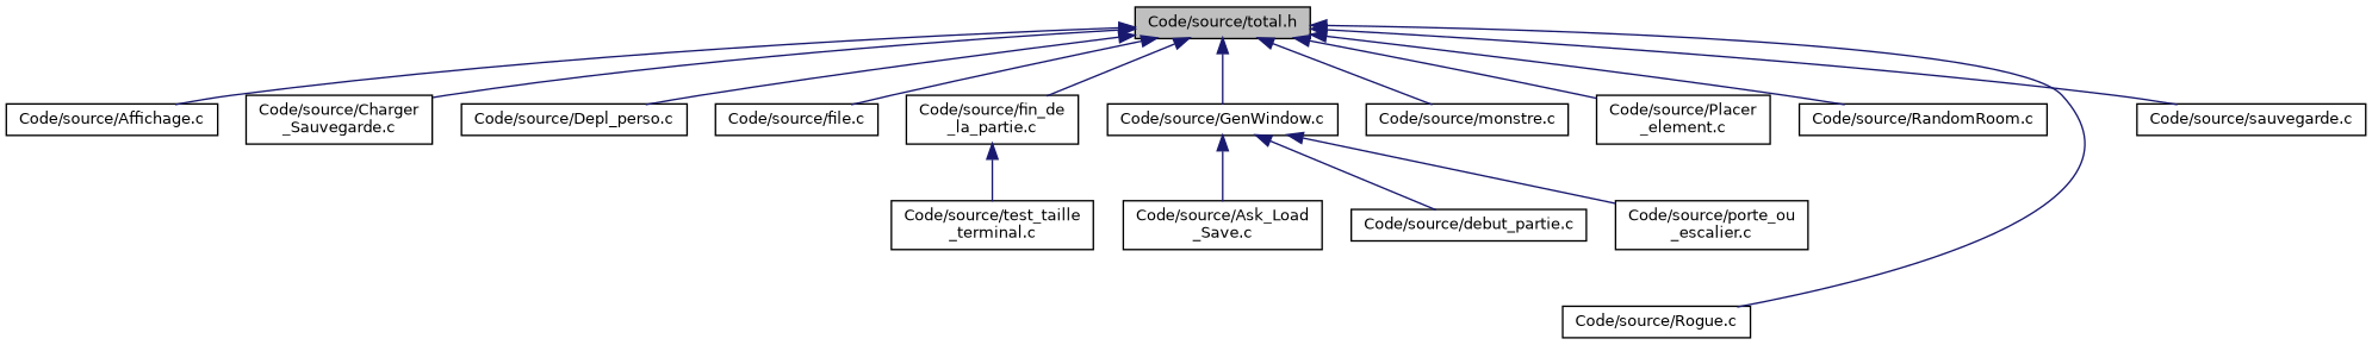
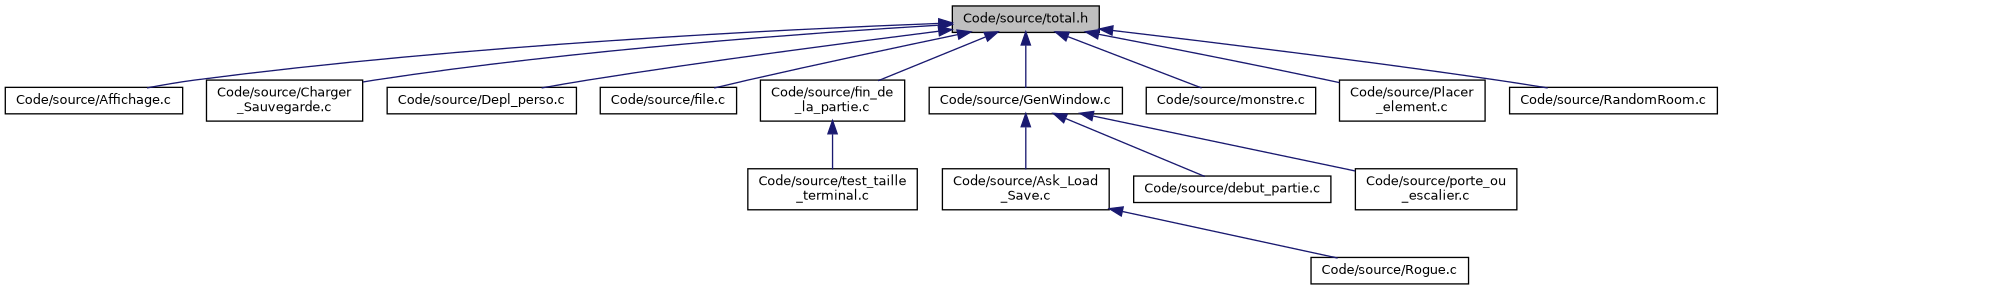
  digraph {
    node [color=black fillcolor=white fontname=Helvetica fontsize=10 shape=record style=filled]
    edge [color=midnightblue dir=back fontname=Helvetica fontsize=10 labelfontname=Helvetica labelfontsize=10 style=solid]
    n1 [fillcolor=grey75 fontcolor=black height=0.2 label="Code/source/total.h" width=0.4]
    n2 [height=0.2 label="Code/source/Affichage.c" width=0.4]
    n3 [height=0.2 label="Code/source/Charger\l_Sauvegarde.c" width=0.4]
    n4 [height=0.2 label="Code/source/Depl_perso.c" width=0.4]
    n5 [height=0.2 label="Code/source/file.c" width=0.4]
    n6 [height=0.2 label="Code/source/fin_de\l_la_partie.c" width=0.4]
    n7 [height=0.2 label="Code/source/GenWindow.c" width=0.4]
    n8 [height=0.2 label="Code/source/monstre.c" width=0.4]
    n9 [height=0.2 label="Code/source/Placer\l_element.c" width=0.4]
    n10 [height=0.2 label="Code/source/RandomRoom.c" width=0.4]
    n11 [height=0.2 label="Code/source/Rogue.c" width=0.4]
-   n12 [height=0.2 label="Code/source/sauvegarde.c" width=0.4]
    n13 [height=0.2 label="Code/source/Ask_Load\l_Save.c" width=0.4]
    n14 [height=0.2 label="Code/source/debut_partie.c" width=0.4]
    n15 [height=0.2 label="Code/source/test_taille\l_terminal.c" width=0.4]
    n16 [height=0.2 label="Code/source/porte_ou\l_escalier.c" width=0.4]
    n1 -> n2
    n1 -> n3
    n1 -> n4
    n1 -> n5
    n1 -> n6
    n1 -> n7
    n1 -> n8
    n1 -> n9
    n1 -> n10
-   n1 -> n11
-   n1 -> n12
+   n13 -> n11
    n6 -> n15
    n7 -> n13
    n7 -> n14
    n7 -> n16
  }
